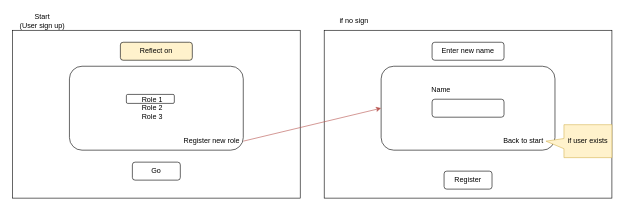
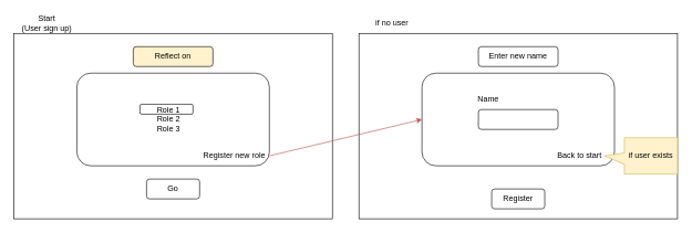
  <mxCell id="0" />
  <mxCell id="1" parent="0" />
  <mxCell id="2" value="" style="rounded=0;whiteSpace=wrap;html=1;" vertex="1" parent="1"><mxGeometry x="20" y="50" width="480" height="280" as="geometry" /></mxCell>
  <mxCell id="3" value="Reflect on" style="rounded=1;whiteSpace=wrap;html=1;fillColor=#fff2cc;" vertex="1" parent="1"><mxGeometry x="200" y="70" width="120" height="30" as="geometry" /></mxCell>
  <mxCell id="4" value="" style="rounded=1;whiteSpace=wrap;html=1;" vertex="1" parent="1"><mxGeometry x="115" y="110" width="290" height="140" as="geometry" /></mxCell>
  <mxCell id="5" value="Go" style="rounded=1;whiteSpace=wrap;html=1;" vertex="1" parent="1"><mxGeometry x="220" y="270" width="80" height="30" as="geometry" /></mxCell>
  <mxCell id="6" value="Role 1&lt;div&gt;Role 2&lt;/div&gt;&lt;div&gt;Role 3&lt;/div&gt;" style="text;strokeColor=none;fillColor=none;align=left;verticalAlign=middle;spacingLeft=4;spacingRight=4;overflow=hidden;points=[[0,0.5],[1,0.5]];portConstraint=eastwest;rotatable=0;whiteSpace=wrap;html=1;" vertex="1" parent="1"><mxGeometry x="230" y="155" width="60" height="50" as="geometry" /></mxCell>
  <mxCell id="7" value="" style="rounded=1;whiteSpace=wrap;html=1;fillColor=none;" vertex="1" parent="1"><mxGeometry x="210" y="157" width="80" height="15" as="geometry" /></mxCell>
  <mxCell id="8" value="Start&lt;div&gt;(User sign up)&lt;/div&gt;" style="text;html=1;align=center;verticalAlign=middle;whiteSpace=wrap;rounded=0;" vertex="1" parent="1"><mxGeometry x="20" y="20" width="100" height="30" as="geometry" /></mxCell>
  <mxCell id="9" value="" style="rounded=0;whiteSpace=wrap;html=1;" vertex="1" parent="1"><mxGeometry x="540" y="50" width="480" height="280" as="geometry" /></mxCell>
  <mxCell id="10" value="Enter new name" style="rounded=1;whiteSpace=wrap;html=1;" vertex="1" parent="1"><mxGeometry x="720" y="70" width="120" height="30" as="geometry" /></mxCell>
  <mxCell id="11" value="" style="rounded=1;whiteSpace=wrap;html=1;" vertex="1" parent="1"><mxGeometry x="635" y="110" width="290" height="140" as="geometry" /></mxCell>
  <mxCell id="12" value="Register" style="rounded=1;whiteSpace=wrap;html=1;" vertex="1" parent="1"><mxGeometry x="740" y="285" width="80" height="30" as="geometry" /></mxCell>
- <mxCell id="13" value="if no sign" style="text;html=1;align=center;verticalAlign=middle;whiteSpace=wrap;rounded=0;" vertex="1" parent="1"><mxGeometry x="540" y="20" width="100" height="30" as="geometry" /></mxCell>
+ <mxCell id="13" value="if no user" style="text;html=1;align=center;verticalAlign=middle;whiteSpace=wrap;rounded=0;" vertex="1" parent="1"><mxGeometry x="540" y="20" width="100" height="30" as="geometry" /></mxCell>
  <mxCell id="14" value="Register new role" style="text;html=1;align=center;verticalAlign=middle;whiteSpace=wrap;rounded=0;" vertex="1" parent="1"><mxGeometry x="300" y="220" width="105" height="30" as="geometry" /></mxCell>
  <mxCell id="15" value="" style="endArrow=classic;html=1;exitX=1;exitY=0.5;exitDx=0;exitDy=0;entryX=0;entryY=0.5;entryDx=0;entryDy=0;fillColor=#f8cecc;strokeColor=#b85450;" edge="1" parent="1" source="14" target="11"><mxGeometry width="50" height="50" relative="1" as="geometry"><mxPoint x="510" y="160" as="sourcePoint" /><mxPoint x="560" y="110" as="targetPoint" /></mxGeometry></mxCell>
  <mxCell id="16" value="Back to start" style="text;html=1;align=center;verticalAlign=middle;whiteSpace=wrap;rounded=0;" vertex="1" parent="1"><mxGeometry x="820" y="220" width="105" height="30" as="geometry" /></mxCell>
  <mxCell id="17" value="if user exists" style="shape=callout;whiteSpace=wrap;html=1;perimeter=calloutPerimeter;fillColor=#fff2cc;strokeColor=#d6b656;size=30;position=0.42;direction=south;base=17;position2=0.5;" vertex="1" parent="1"><mxGeometry x="910" y="207.5" width="110" height="55" as="geometry" /></mxCell>
  <mxCell id="18" value="" style="rounded=1;whiteSpace=wrap;html=1;" vertex="1" parent="1"><mxGeometry x="720" y="165" width="120" height="30" as="geometry" /></mxCell>
  <mxCell id="19" value="Name" style="text;html=1;align=center;verticalAlign=middle;whiteSpace=wrap;rounded=0;" vertex="1" parent="1"><mxGeometry x="720" y="142" width="30" height="15" as="geometry" /></mxCell>
